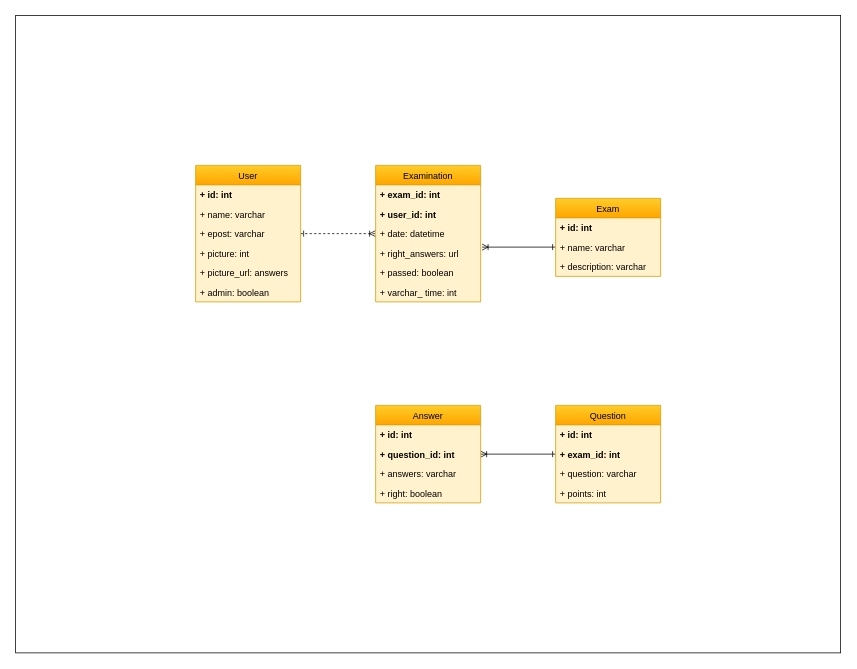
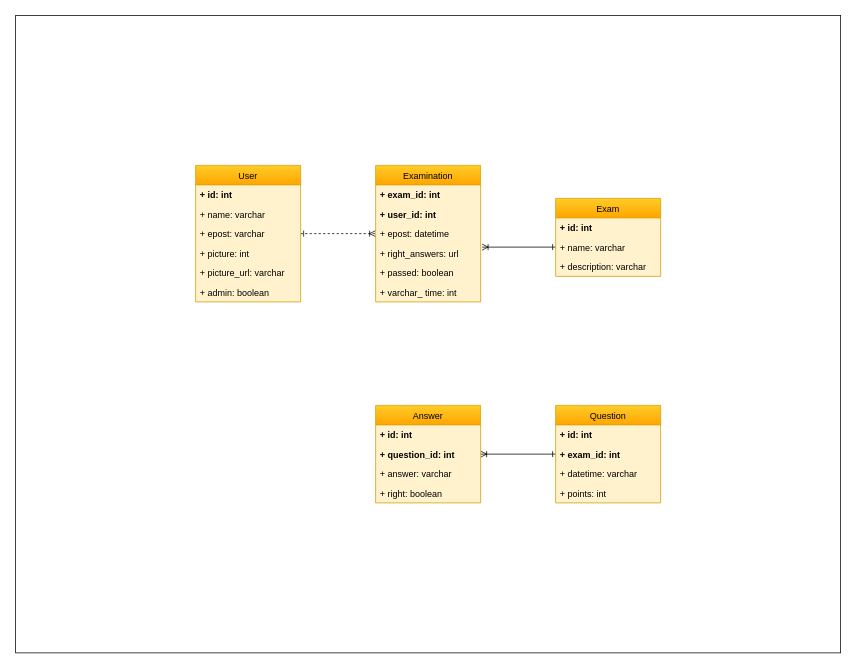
  <mxCell id="0" />
  <mxCell id="1" parent="0" />
  <mxCell id="2" style="edgeStyle=orthogonalEdgeStyle;rounded=0;orthogonalLoop=1;jettySize=auto;html=1;entryX=0;entryY=0.5;entryDx=0;entryDy=0;startArrow=ERone;startFill=0;endArrow=ERoneToMany;endFill=0;dashed=1;" edge="1" parent="1" source="8" target="15"><mxGeometry relative="1" as="geometry" /></mxCell>
  <mxCell id="3" style="edgeStyle=orthogonalEdgeStyle;rounded=0;orthogonalLoop=1;jettySize=auto;html=1;entryX=1.014;entryY=0.192;entryDx=0;entryDy=0;entryPerimeter=0;startArrow=ERone;startFill=0;endArrow=ERoneToMany;endFill=0;" edge="1" parent="1" source="31" target="16"><mxGeometry relative="1" as="geometry" /></mxCell>
  <mxCell id="4" style="edgeStyle=orthogonalEdgeStyle;rounded=0;orthogonalLoop=1;jettySize=auto;html=1;entryX=1;entryY=0.5;entryDx=0;entryDy=0;startArrow=ERone;startFill=0;endArrow=ERoneToMany;endFill=0;" edge="1" parent="1" source="21" target="26"><mxGeometry relative="1" as="geometry" /></mxCell>
  <mxCell id="5" value="User" style="swimlane;fontStyle=0;childLayout=stackLayout;horizontal=1;startSize=26;horizontalStack=0;resizeParent=1;resizeParentMax=0;resizeLast=0;collapsible=1;marginBottom=0;rounded=0;labelBackgroundColor=none;align=center;fillColor=#ffcd28;strokeColor=#d79b00;swimlaneFillColor=#FFF2CC;gradientColor=#ffa500;" vertex="1" parent="1"><mxGeometry x="260" y="220" width="140" height="182" as="geometry" /></mxCell>
  <mxCell id="6" value="+ id: int" style="text;strokeColor=none;fillColor=none;align=left;verticalAlign=top;spacingLeft=4;spacingRight=4;overflow=hidden;rotatable=0;points=[[0,0.5],[1,0.5]];portConstraint=eastwest;fontStyle=1" vertex="1" parent="5"><mxGeometry y="26" width="140" height="26" as="geometry" /></mxCell>
  <mxCell id="7" value="+ name: varchar" style="text;strokeColor=none;fillColor=none;align=left;verticalAlign=top;spacingLeft=4;spacingRight=4;overflow=hidden;rotatable=0;points=[[0,0.5],[1,0.5]];portConstraint=eastwest;" vertex="1" parent="5"><mxGeometry y="52" width="140" height="26" as="geometry" /></mxCell>
  <mxCell id="8" value="+ epost: varchar" style="text;strokeColor=none;fillColor=none;align=left;verticalAlign=top;spacingLeft=4;spacingRight=4;overflow=hidden;rotatable=0;points=[[0,0.5],[1,0.5]];portConstraint=eastwest;" vertex="1" parent="5"><mxGeometry y="78" width="140" height="26" as="geometry" /></mxCell>
  <mxCell id="9" value="+ picture: int" style="text;strokeColor=none;fillColor=none;align=left;verticalAlign=top;spacingLeft=4;spacingRight=4;overflow=hidden;rotatable=0;points=[[0,0.5],[1,0.5]];portConstraint=eastwest;" vertex="1" parent="5"><mxGeometry y="104" width="140" height="26" as="geometry" /></mxCell>
- <mxCell id="10" value="+ picture_url: answers" style="text;strokeColor=none;fillColor=none;align=left;verticalAlign=top;spacingLeft=4;spacingRight=4;overflow=hidden;rotatable=0;points=[[0,0.5],[1,0.5]];portConstraint=eastwest;" vertex="1" parent="5"><mxGeometry y="130" width="140" height="26" as="geometry" /></mxCell>
+ <mxCell id="10" value="+ picture_url: varchar" style="text;strokeColor=none;fillColor=none;align=left;verticalAlign=top;spacingLeft=4;spacingRight=4;overflow=hidden;rotatable=0;points=[[0,0.5],[1,0.5]];portConstraint=eastwest;" vertex="1" parent="5"><mxGeometry y="130" width="140" height="26" as="geometry" /></mxCell>
  <mxCell id="11" value="+ admin: boolean" style="text;strokeColor=none;fillColor=none;align=left;verticalAlign=top;spacingLeft=4;spacingRight=4;overflow=hidden;rotatable=0;points=[[0,0.5],[1,0.5]];portConstraint=eastwest;" vertex="1" parent="5"><mxGeometry y="156" width="140" height="26" as="geometry" /></mxCell>
  <mxCell id="12" value="Examination" style="swimlane;fontStyle=0;childLayout=stackLayout;horizontal=1;startSize=26;horizontalStack=0;resizeParent=1;resizeParentMax=0;resizeLast=0;collapsible=1;marginBottom=0;rounded=0;labelBackgroundColor=none;align=center;fillColor=#ffcd28;strokeColor=#d79b00;swimlaneFillColor=#FFF2CC;gradientColor=#ffa500;" vertex="1" parent="1"><mxGeometry x="500" y="220" width="140" height="182" as="geometry" /></mxCell>
  <mxCell id="13" value="+ exam_id: int" style="text;strokeColor=none;fillColor=none;align=left;verticalAlign=top;spacingLeft=4;spacingRight=4;overflow=hidden;rotatable=0;points=[[0,0.5],[1,0.5]];portConstraint=eastwest;fontStyle=1" vertex="1" parent="12"><mxGeometry y="26" width="140" height="26" as="geometry" /></mxCell>
  <mxCell id="14" value="+ user_id: int" style="text;strokeColor=none;fillColor=none;align=left;verticalAlign=top;spacingLeft=4;spacingRight=4;overflow=hidden;rotatable=0;points=[[0,0.5],[1,0.5]];portConstraint=eastwest;fontStyle=1" vertex="1" parent="12"><mxGeometry y="52" width="140" height="26" as="geometry" /></mxCell>
- <mxCell id="15" value="+ date: datetime" style="text;strokeColor=none;fillColor=none;align=left;verticalAlign=top;spacingLeft=4;spacingRight=4;overflow=hidden;rotatable=0;points=[[0,0.5],[1,0.5]];portConstraint=eastwest;" vertex="1" parent="12"><mxGeometry y="78" width="140" height="26" as="geometry" /></mxCell>
+ <mxCell id="15" value="+ epost: datetime" style="text;strokeColor=none;fillColor=none;align=left;verticalAlign=top;spacingLeft=4;spacingRight=4;overflow=hidden;rotatable=0;points=[[0,0.5],[1,0.5]];portConstraint=eastwest;" vertex="1" parent="12"><mxGeometry y="78" width="140" height="26" as="geometry" /></mxCell>
  <mxCell id="16" value="+ right_answers: url" style="text;strokeColor=none;fillColor=none;align=left;verticalAlign=top;spacingLeft=4;spacingRight=4;overflow=hidden;rotatable=0;points=[[0,0.5],[1,0.5]];portConstraint=eastwest;" vertex="1" parent="12"><mxGeometry y="104" width="140" height="26" as="geometry" /></mxCell>
  <mxCell id="17" value="+ passed: boolean" style="text;strokeColor=none;fillColor=none;align=left;verticalAlign=top;spacingLeft=4;spacingRight=4;overflow=hidden;rotatable=0;points=[[0,0.5],[1,0.5]];portConstraint=eastwest;" vertex="1" parent="12"><mxGeometry y="130" width="140" height="26" as="geometry" /></mxCell>
  <mxCell id="18" value="+ varchar_ time: int" style="text;strokeColor=none;fillColor=none;align=left;verticalAlign=top;spacingLeft=4;spacingRight=4;overflow=hidden;rotatable=0;points=[[0,0.5],[1,0.5]];portConstraint=eastwest;" vertex="1" parent="12"><mxGeometry y="156" width="140" height="26" as="geometry" /></mxCell>
  <mxCell id="19" value="Question" style="swimlane;fontStyle=0;childLayout=stackLayout;horizontal=1;startSize=26;horizontalStack=0;resizeParent=1;resizeParentMax=0;resizeLast=0;collapsible=1;marginBottom=0;rounded=0;labelBackgroundColor=none;fillColor=#ffcd28;strokeColor=#d79b00;swimlaneFillColor=#FFF2CC;gradientColor=#ffa500;" vertex="1" parent="1"><mxGeometry x="740" y="540" width="140" height="130" as="geometry"><mxRectangle x="180" y="240" width="80" height="26" as="alternateBounds" /></mxGeometry></mxCell>
  <mxCell id="20" value="+ id: int" style="text;strokeColor=none;fillColor=none;align=left;verticalAlign=top;spacingLeft=4;spacingRight=4;overflow=hidden;rotatable=0;points=[[0,0.5],[1,0.5]];portConstraint=eastwest;fontStyle=1" vertex="1" parent="19"><mxGeometry y="26" width="140" height="26" as="geometry" /></mxCell>
  <mxCell id="21" value="+ exam_id: int" style="text;strokeColor=none;fillColor=none;align=left;verticalAlign=top;spacingLeft=4;spacingRight=4;overflow=hidden;rotatable=0;points=[[0,0.5],[1,0.5]];portConstraint=eastwest;fontStyle=1" vertex="1" parent="19"><mxGeometry y="52" width="140" height="26" as="geometry" /></mxCell>
- <mxCell id="22" value="+ question: varchar" style="text;strokeColor=none;fillColor=none;align=left;verticalAlign=top;spacingLeft=4;spacingRight=4;overflow=hidden;rotatable=0;points=[[0,0.5],[1,0.5]];portConstraint=eastwest;" vertex="1" parent="19"><mxGeometry y="78" width="140" height="26" as="geometry" /></mxCell>
+ <mxCell id="22" value="+ datetime: varchar" style="text;strokeColor=none;fillColor=none;align=left;verticalAlign=top;spacingLeft=4;spacingRight=4;overflow=hidden;rotatable=0;points=[[0,0.5],[1,0.5]];portConstraint=eastwest;" vertex="1" parent="19"><mxGeometry y="78" width="140" height="26" as="geometry" /></mxCell>
  <mxCell id="23" value="+ points: int" style="text;strokeColor=none;fillColor=none;align=left;verticalAlign=top;spacingLeft=4;spacingRight=4;overflow=hidden;rotatable=0;points=[[0,0.5],[1,0.5]];portConstraint=eastwest;" vertex="1" parent="19"><mxGeometry y="104" width="140" height="26" as="geometry" /></mxCell>
  <mxCell id="24" value="Answer" style="swimlane;fontStyle=0;childLayout=stackLayout;horizontal=1;startSize=26;horizontalStack=0;resizeParent=1;resizeParentMax=0;resizeLast=0;collapsible=1;marginBottom=0;rounded=0;labelBackgroundColor=none;fillColor=#ffcd28;strokeColor=#d79b00;swimlaneFillColor=#FFF2CC;gradientColor=#ffa500;" vertex="1" parent="1"><mxGeometry x="500" y="540" width="140" height="130" as="geometry" /></mxCell>
  <mxCell id="25" value="+ id: int" style="text;strokeColor=none;fillColor=none;align=left;verticalAlign=top;spacingLeft=4;spacingRight=4;overflow=hidden;rotatable=0;points=[[0,0.5],[1,0.5]];portConstraint=eastwest;fontStyle=1" vertex="1" parent="24"><mxGeometry y="26" width="140" height="26" as="geometry" /></mxCell>
  <mxCell id="26" value="+ question_id: int" style="text;strokeColor=none;fillColor=none;align=left;verticalAlign=top;spacingLeft=4;spacingRight=4;overflow=hidden;rotatable=0;points=[[0,0.5],[1,0.5]];portConstraint=eastwest;fontStyle=1" vertex="1" parent="24"><mxGeometry y="52" width="140" height="26" as="geometry" /></mxCell>
- <mxCell id="27" value="+ answers: varchar" style="text;strokeColor=none;fillColor=none;align=left;verticalAlign=top;spacingLeft=4;spacingRight=4;overflow=hidden;rotatable=0;points=[[0,0.5],[1,0.5]];portConstraint=eastwest;" vertex="1" parent="24"><mxGeometry y="78" width="140" height="26" as="geometry" /></mxCell>
+ <mxCell id="27" value="+ answer: varchar" style="text;strokeColor=none;fillColor=none;align=left;verticalAlign=top;spacingLeft=4;spacingRight=4;overflow=hidden;rotatable=0;points=[[0,0.5],[1,0.5]];portConstraint=eastwest;" vertex="1" parent="24"><mxGeometry y="78" width="140" height="26" as="geometry" /></mxCell>
  <mxCell id="28" value="+ right: boolean" style="text;strokeColor=none;fillColor=none;align=left;verticalAlign=top;spacingLeft=4;spacingRight=4;overflow=hidden;rotatable=0;points=[[0,0.5],[1,0.5]];portConstraint=eastwest;" vertex="1" parent="24"><mxGeometry y="104" width="140" height="26" as="geometry" /></mxCell>
  <mxCell id="29" value="Exam" style="swimlane;fontStyle=0;childLayout=stackLayout;horizontal=1;startSize=26;horizontalStack=0;resizeParent=1;resizeParentMax=0;resizeLast=0;collapsible=1;marginBottom=0;rounded=0;labelBackgroundColor=none;fillColor=#ffcd28;strokeColor=#d79b00;swimlaneFillColor=#FFF2CC;gradientColor=#ffa500;" vertex="1" parent="1"><mxGeometry x="740" y="264" width="140" height="104" as="geometry" /></mxCell>
  <mxCell id="30" value="+ id: int" style="text;strokeColor=none;fillColor=none;align=left;verticalAlign=top;spacingLeft=4;spacingRight=4;overflow=hidden;rotatable=0;points=[[0,0.5],[1,0.5]];portConstraint=eastwest;fontStyle=1" vertex="1" parent="29"><mxGeometry y="26" width="140" height="26" as="geometry" /></mxCell>
  <mxCell id="31" value="+ name: varchar" style="text;strokeColor=none;fillColor=none;align=left;verticalAlign=top;spacingLeft=4;spacingRight=4;overflow=hidden;rotatable=0;points=[[0,0.5],[1,0.5]];portConstraint=eastwest;" vertex="1" parent="29"><mxGeometry y="52" width="140" height="26" as="geometry" /></mxCell>
  <mxCell id="32" value="+ description: varchar" style="text;strokeColor=none;fillColor=none;align=left;verticalAlign=top;spacingLeft=4;spacingRight=4;overflow=hidden;rotatable=0;points=[[0,0.5],[1,0.5]];portConstraint=eastwest;" vertex="1" parent="29"><mxGeometry y="78" width="140" height="26" as="geometry" /></mxCell>
  <mxCell id="33" value="" style="rounded=0;whiteSpace=wrap;html=1;labelBackgroundColor=none;strokeColor=#000000;align=center;fillColor=none;" vertex="1" parent="1"><mxGeometry width="1100" height="850" as="geometry" x="20" y="20" /></mxCell>
